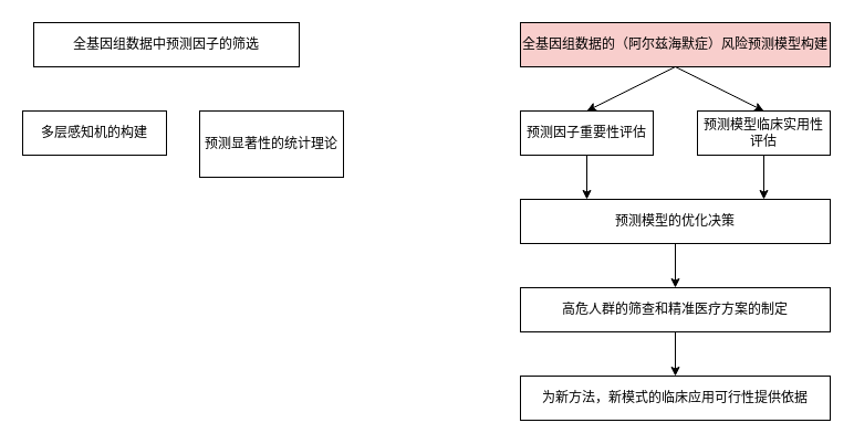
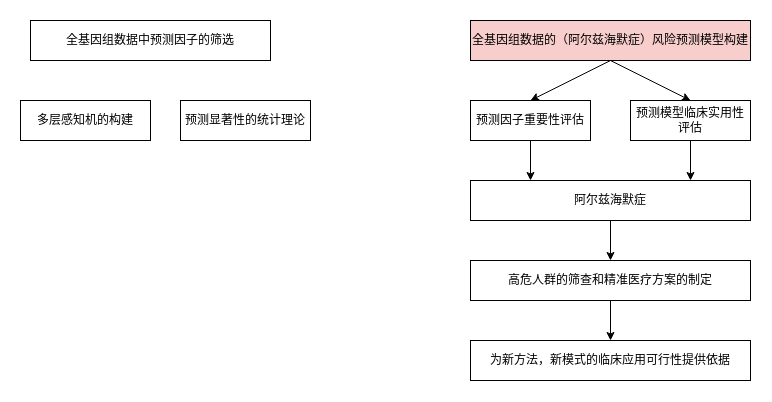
  <mxCell id="0" />
  <mxCell id="1" parent="0" />
  <mxCell id="2" value="" style="group" vertex="1" connectable="0" parent="1"><mxGeometry x="470" y="20" width="280" height="360" as="geometry" /></mxCell>
  <mxCell id="3" value="&lt;div&gt;全基因组数据的（阿尔兹海默症）风险预测模型构建&lt;/div&gt;" style="rounded=0;whiteSpace=wrap;html=1;fillColor=#f8cecc;" parent="2" vertex="1"><mxGeometry width="280" height="40" as="geometry" /></mxCell>
  <mxCell id="4" value="预测因子重要性评估" style="rounded=0;whiteSpace=wrap;html=1;" parent="2" vertex="1"><mxGeometry y="80" width="120" height="40" as="geometry" /></mxCell>
  <mxCell id="5" value="" style="endArrow=classic;html=1;exitX=0.5;exitY=1;exitDx=0;exitDy=0;entryX=0.5;entryY=0;entryDx=0;entryDy=0;" parent="2" source="3" target="4" edge="1"><mxGeometry width="50" height="50" relative="1" as="geometry"><mxPoint x="150" y="120" as="sourcePoint" /><mxPoint x="260" y="170" as="targetPoint" /></mxGeometry></mxCell>
  <mxCell id="6" value="预测模型临床实用性评估" style="rounded=0;whiteSpace=wrap;html=1;" parent="2" vertex="1"><mxGeometry x="160" y="80" width="120" height="40" as="geometry" /></mxCell>
  <mxCell id="7" value="" style="endArrow=classic;html=1;exitX=0.5;exitY=1;exitDx=0;exitDy=0;entryX=0.5;entryY=0;entryDx=0;entryDy=0;" parent="2" source="3" target="6" edge="1"><mxGeometry width="50" height="50" relative="1" as="geometry"><mxPoint x="180" y="220" as="sourcePoint" /><mxPoint x="230" y="170" as="targetPoint" /></mxGeometry></mxCell>
- <mxCell id="8" value="预测模型的优化决策" style="rounded=0;whiteSpace=wrap;html=1;" parent="2" vertex="1"><mxGeometry y="160" width="280" height="40" as="geometry" /></mxCell>
+ <mxCell id="8" value="阿尔兹海默症" style="rounded=0;whiteSpace=wrap;html=1;" parent="2" vertex="1"><mxGeometry y="160" width="280" height="40" as="geometry" /></mxCell>
  <mxCell id="9" value="" style="endArrow=classic;html=1;exitX=0.5;exitY=1;exitDx=0;exitDy=0;" parent="2" source="4" edge="1"><mxGeometry width="50" height="50" relative="1" as="geometry"><mxPoint x="40" y="160" as="sourcePoint" /><mxPoint x="60" y="160" as="targetPoint" /></mxGeometry></mxCell>
  <mxCell id="10" value="" style="endArrow=classic;html=1;exitX=0.5;exitY=1;exitDx=0;exitDy=0;" parent="2" edge="1" source="6"><mxGeometry width="50" height="50" relative="1" as="geometry"><mxPoint x="219.5" y="160" as="sourcePoint" /><mxPoint x="220" y="160" as="targetPoint" /></mxGeometry></mxCell>
  <mxCell id="11" value="高危人群的筛查和精准医疗方案的制定" style="whiteSpace=wrap;html=1;rounded=0;" parent="2" vertex="1"><mxGeometry y="240" width="280" height="40" as="geometry" /></mxCell>
  <mxCell id="12" value="" style="edgeStyle=orthogonalEdgeStyle;rounded=0;orthogonalLoop=1;jettySize=auto;html=1;" parent="2" source="8" target="11" edge="1"><mxGeometry relative="1" as="geometry" /></mxCell>
  <mxCell id="13" value="为新方法，新模式的临床应用可行性提供依据" style="whiteSpace=wrap;html=1;rounded=0;" parent="2" vertex="1"><mxGeometry y="320" width="280" height="40" as="geometry" /></mxCell>
  <mxCell id="14" value="" style="edgeStyle=orthogonalEdgeStyle;rounded=0;orthogonalLoop=1;jettySize=auto;html=1;" parent="2" source="11" target="13" edge="1"><mxGeometry relative="1" as="geometry" /></mxCell>
  <mxCell id="15" value="全基因组数据中预测因子的筛选" style="rounded=0;whiteSpace=wrap;html=1;align=center;" vertex="1" parent="1"><mxGeometry x="30" y="20" width="240" height="40" as="geometry" /></mxCell>
  <mxCell id="16" value="多层感知机的构建" style="rounded=0;whiteSpace=wrap;html=1;align=center;" vertex="1" parent="1"><mxGeometry x="20" y="100" width="130" height="40" as="geometry" /></mxCell>
- <mxCell id="17" value="预测显著性的统计理论" style="rounded=0;whiteSpace=wrap;html=1;align=center;" vertex="1" parent="1"><mxGeometry x="180" y="100" width="130" height="60" as="geometry" /></mxCell>
+ <mxCell id="17" value="预测显著性的统计理论" style="rounded=0;whiteSpace=wrap;html=1;align=center;" vertex="1" parent="1"><mxGeometry x="180" y="100" width="130" height="40" as="geometry" /></mxCell>
